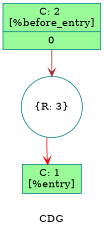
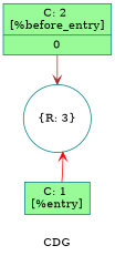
  digraph {
    label=CDG
    node [color=teal fillcolor=palegreen shape=record style=filled]
    edge [arrowhead=vee]
    n1 [fillcolor=white label="{R: 3}" shape=circle]
    n2 [label="{C: 1 \n[%entry]\n}"]
    n3 [label="{C: 2 \n[%before_entry]\n|{<s0>0}}"]
-   n1 -> n2 [color=red]
+   n2 -> n1 [color=red]
    n3 -> n1 [collor=blue color=brown tailport=s0]
  }
